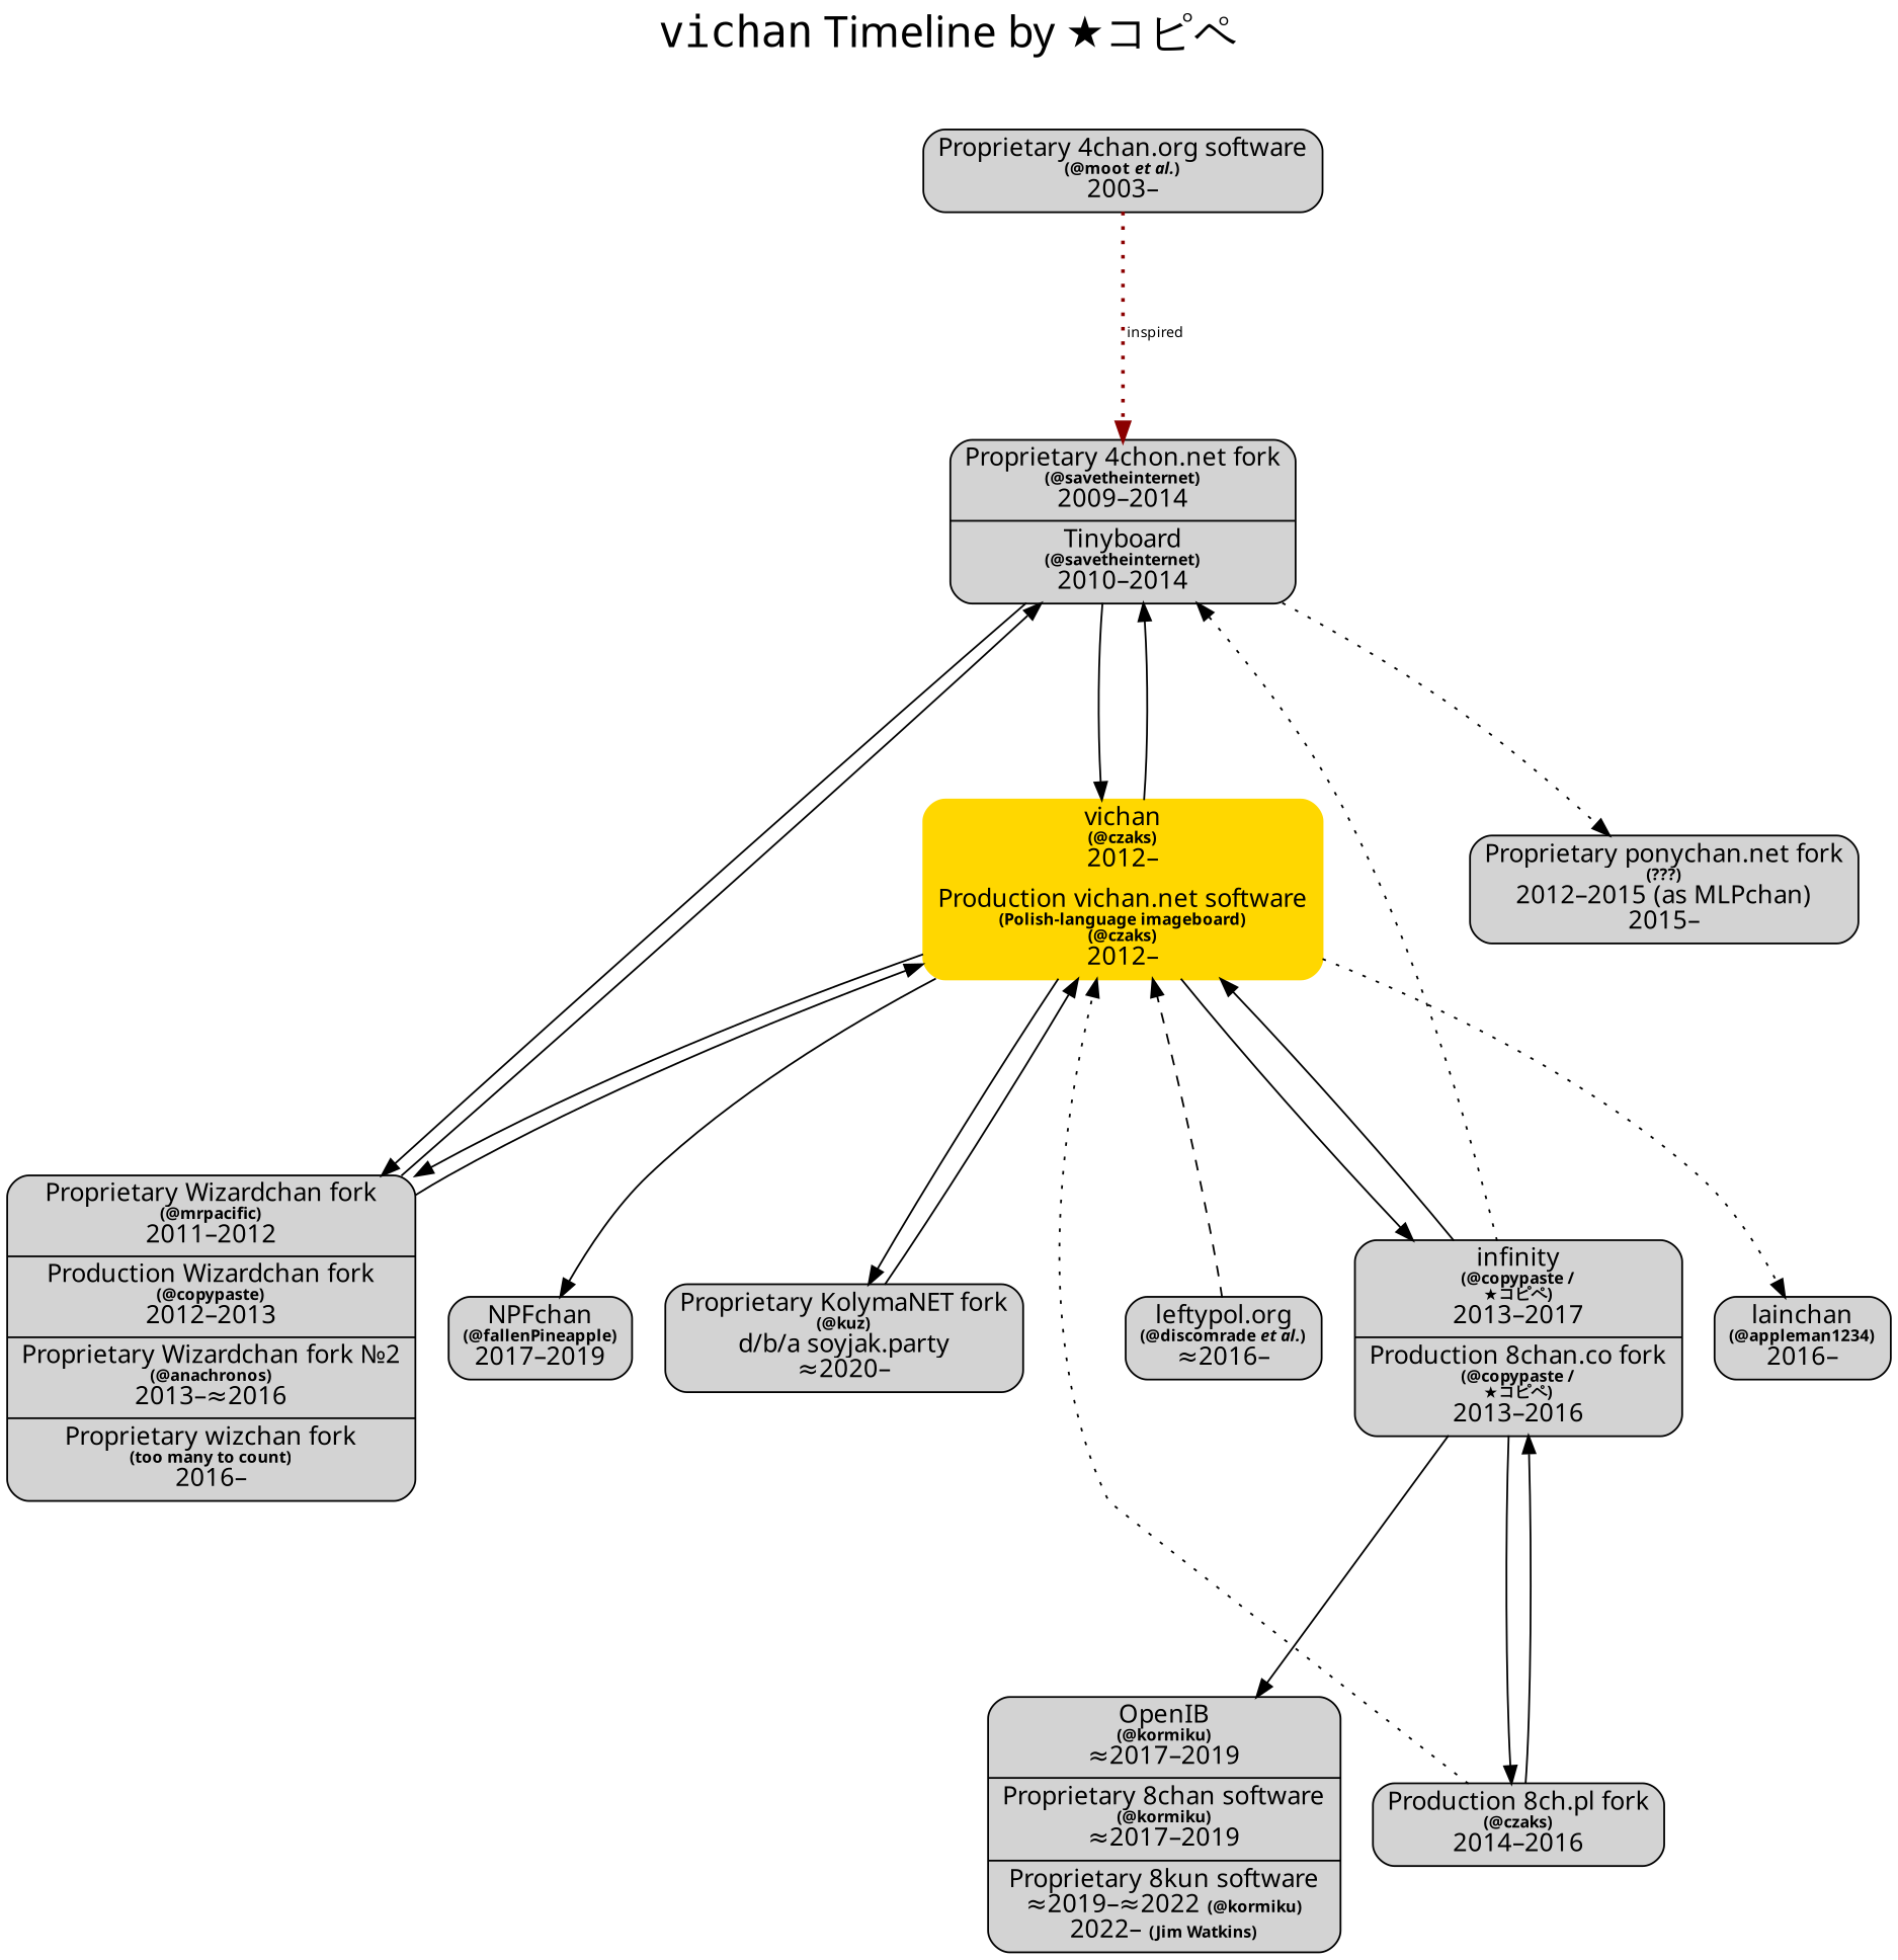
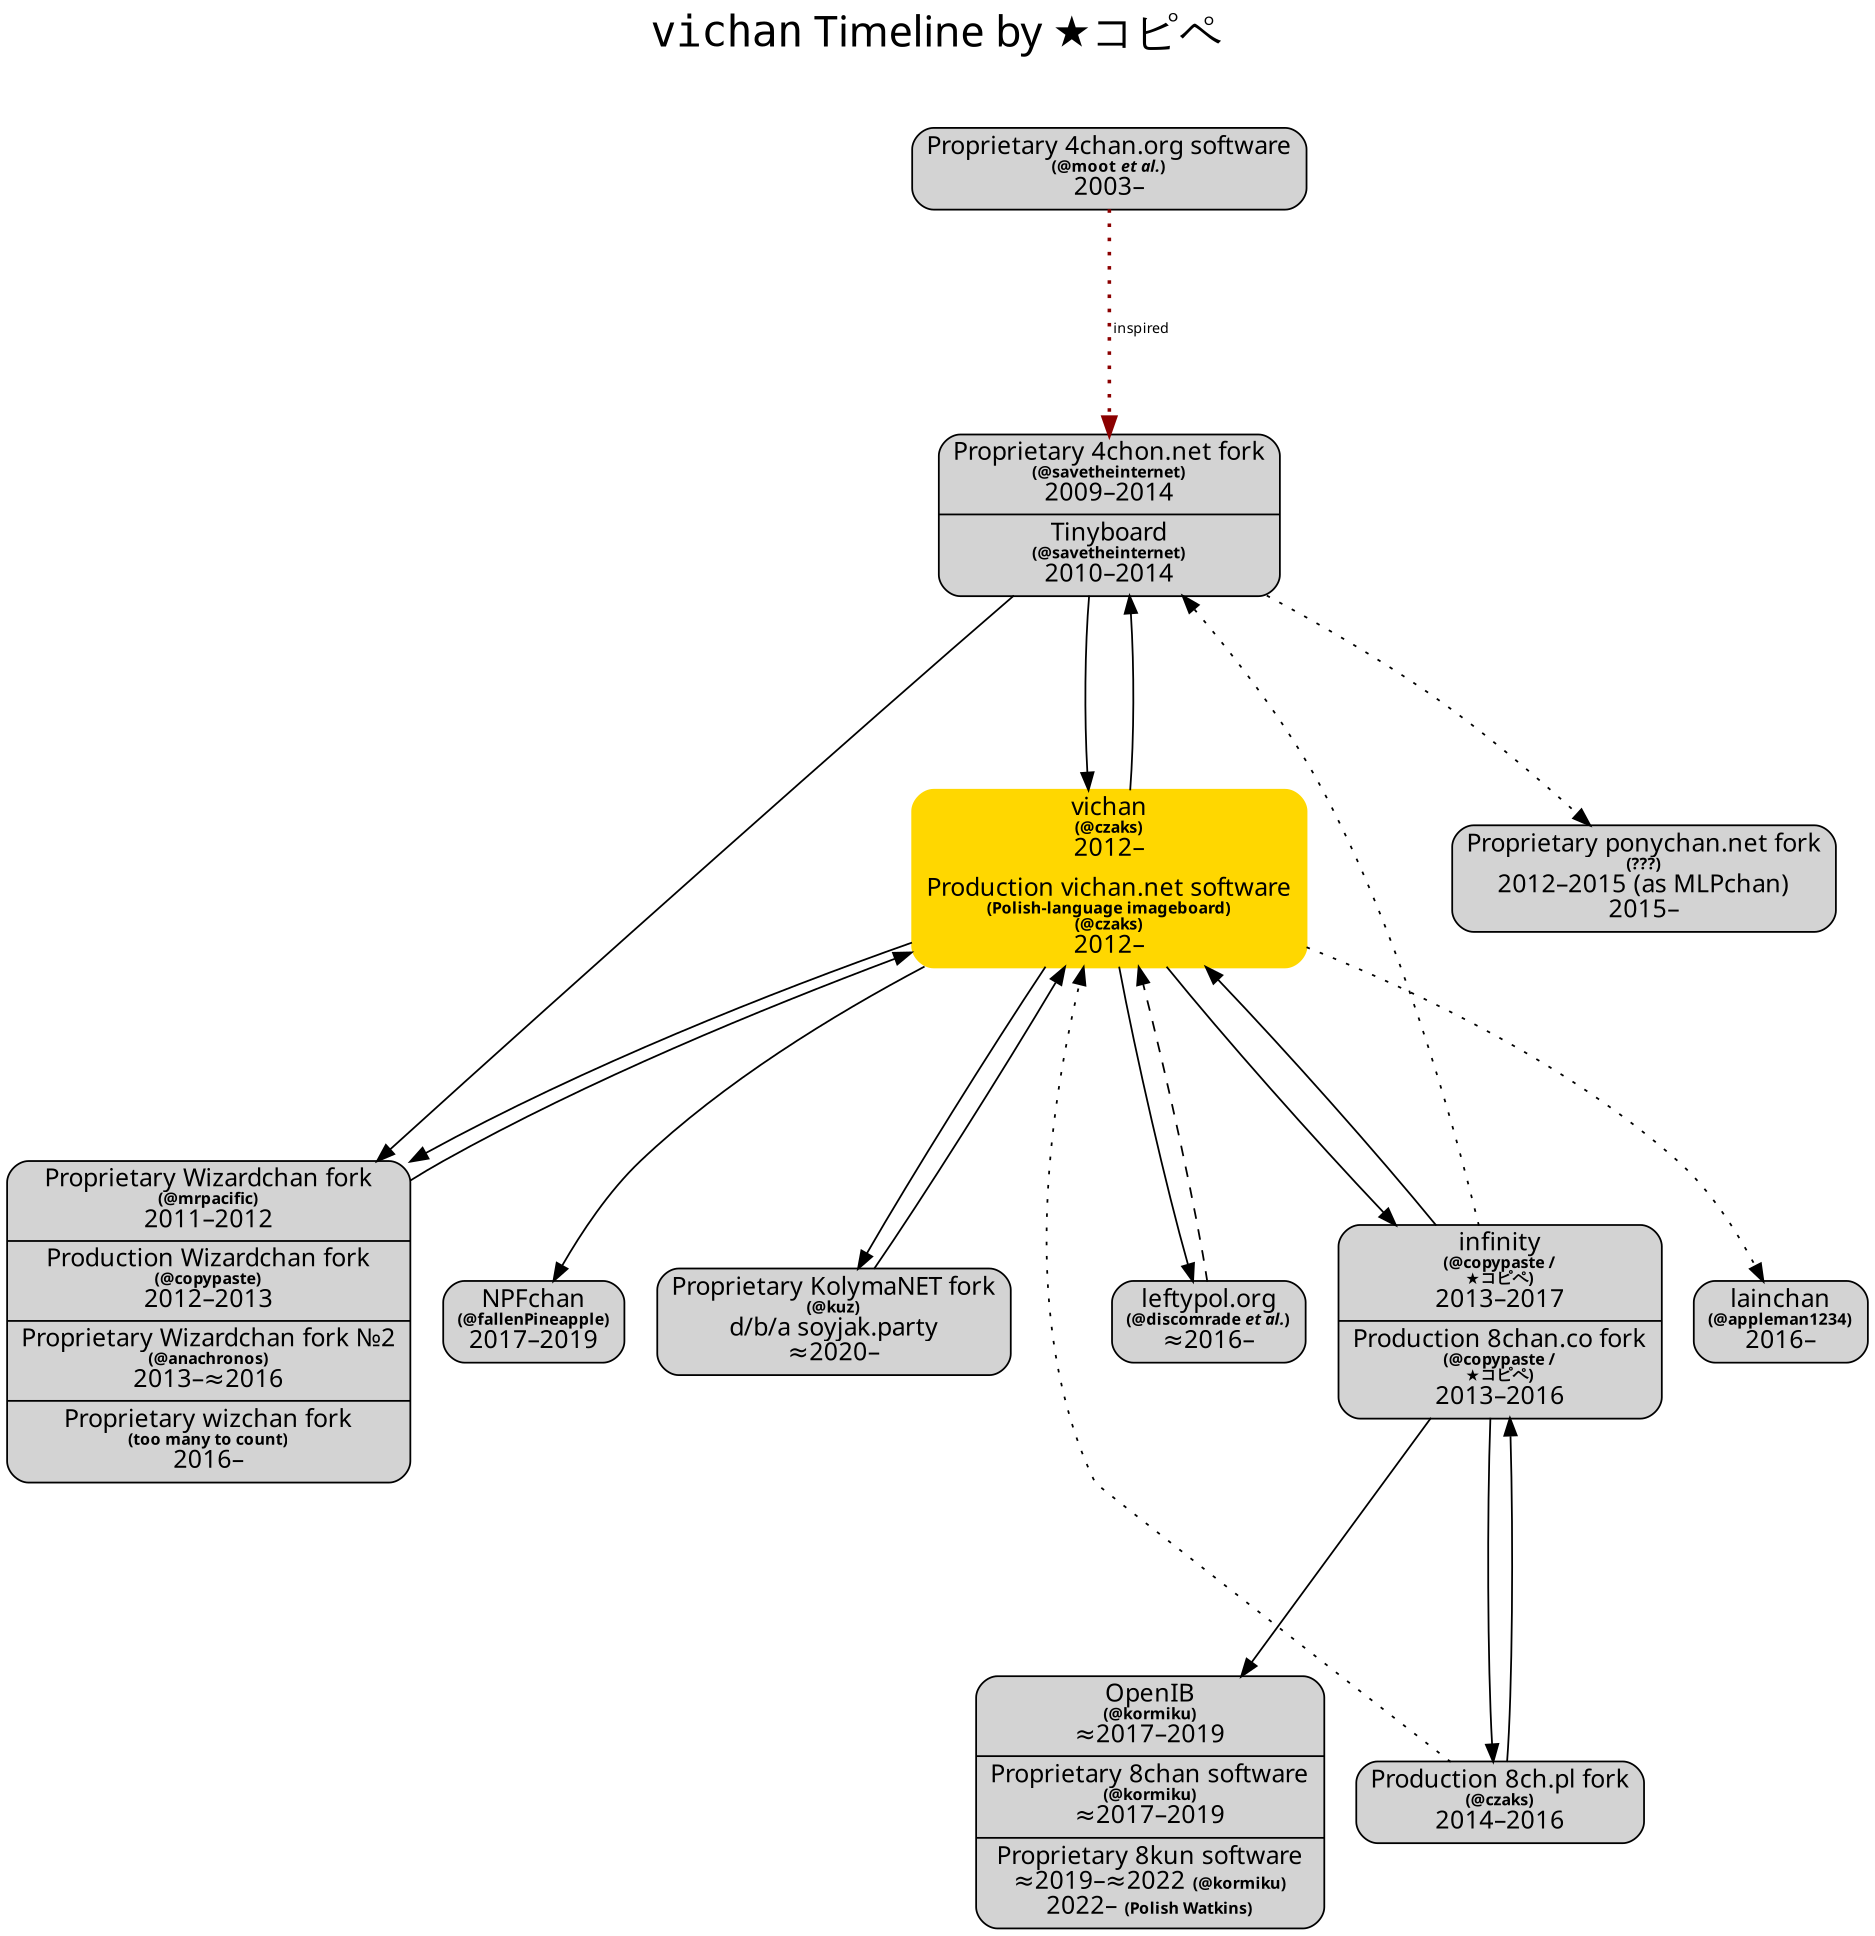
  digraph {
    color=none
    fontname="sans-serif"
    fontsize=24
    label=<<FONT FACE="monospace">vichan</FONT>&nbsp;Timeline by ★コピペ>
    labelloc=t
    ranksep=1.5
    root=fourchan
    shape=none
    node [fontname="sans-serif" shape=record style="rounded,filled"]
    edge [fontname="sans-serif" fontsize=8]
    n1 [label=<Proprietary 4chan.org software<BR/><B><FONT POINT-SIZE="9">(@moot&nbsp;<I>et al.</I>)</FONT></B><BR/>2003–>]
    n2 [label=<{Proprietary 4chon.net fork<BR/><B><FONT POINT-SIZE="9">(@savetheinternet)</FONT></B><BR/>2009–2014|Tinyboard<BR/><B><FONT POINT-SIZE="9">(@savetheinternet)</FONT></B><BR/>2010–2014}>]
    n3 [color=gold label=<{vichan<BR/><B><FONT POINT-SIZE="9">(@czaks)</FONT></B><BR/>2012–|Production vichan.net software<BR/><B><FONT POINT-SIZE="9">(Polish-language imageboard)<BR/>(@czaks)</FONT></B><BR/>2012–}>]
    n4 [label=<Proprietary ponychan.net fork<BR/><B><FONT POINT-SIZE="9">(???)</FONT></B><BR/>2012–2015 (as MLPchan)<BR/>2015–>]
    n5 [label=<{Proprietary Wizardchan fork<BR/><B><FONT POINT-SIZE="9">(@mrpacific)</FONT></B><BR/>2011–2012<BR/> | Production Wizardchan fork<BR/><B><FONT POINT-SIZE="9">(@copypaste)</FONT></B><BR/>2012–2013|Proprietary Wizardchan fork №2<BR/><B><FONT POINT-SIZE="9">(@anachronos)</FONT></B><BR/>2013–≈2016<BR/>|Proprietary wizchan fork<BR/><B><FONT POINT-SIZE="9">(too many to count)</FONT></B><BR/>2016–}>]
    n6 [label=<leftypol.org<BR/><B><FONT POINT-SIZE="9">(@discomrade&nbsp;<I>et al.</I>)</FONT></B><BR/>≈2016–>]
    n7 [label=<{infinity<BR/><B><FONT POINT-SIZE="9">(@copypaste /<BR/>★コピペ)</FONT></B><BR/>2013–2017|Production 8chan.co fork<BR/><B><FONT POINT-SIZE="9">(@copypaste /<BR/>★コピペ)</FONT></B><BR/>2013–2016}>]
    n8 [label=<lainchan<BR/><B><FONT POINT-SIZE="9">(@appleman1234)</FONT></B><BR/>2016–>]
    n9 [label=<NPFchan<BR/><B><FONT POINT-SIZE="9">(@fallenPineapple)</FONT></B><BR/>2017–2019>]
    n10 [label=<Proprietary KolymaNET fork<BR/><B><FONT POINT-SIZE="9">(@kuz)</FONT></B><BR/>d/b/a soyjak.party<BR/>≈2020–>]
    n11 [label=<Production 8ch.pl fork<BR/><B><FONT POINT-SIZE="9">(@czaks)</FONT></B><BR/>2014–2016>]
-   n12 [label=<{OpenIB<BR/><B><FONT POINT-SIZE="9">(@kormiku)</FONT></B><BR/>≈2017–2019|Proprietary 8chan software<BR/><B><FONT POINT-SIZE="9">(@kormiku)</FONT></B><BR/>≈2017–2019|Proprietary 8kun software<BR/>≈2019–≈2022&nbsp;<B><FONT POINT-SIZE="9">(@kormiku)</FONT></B><BR/>2022–&nbsp;<B><FONT POINT-SIZE="9">(Jim Watkins)</FONT></B>}>]
+   n12 [label=<{OpenIB<BR/><B><FONT POINT-SIZE="9">(@kormiku)</FONT></B><BR/>≈2017–2019|Proprietary 8chan software<BR/><B><FONT POINT-SIZE="9">(@kormiku)</FONT></B><BR/>≈2017–2019|Proprietary 8kun software<BR/>≈2019–≈2022&nbsp;<B><FONT POINT-SIZE="9">(@kormiku)</FONT></B><BR/>2022–&nbsp;<B><FONT POINT-SIZE="9">(Polish Watkins)</FONT></B>}>]
    n1 -> n2 [color=darkred label=<<BR/>&nbsp;inspired&nbsp;> penwidth=2 style=dotted weight=100]
    n1 -> n2 [style=invis]
    n2 -> n3
    n2 -> n3 [style=invis]
    n2 -> n4 [style=dotted]
    n2 -> n5
    n3 -> n2
    n3 -> n5
+   n3 -> n6
    n3 -> n7
    n3 -> n7 [style=invis]
    n3 -> n8 [style=dotted]
    n3 -> n9
    n3 -> n10
-   n5 -> n2
    n5 -> n3
    n6 -> n3 [style=dashed]
    n7 -> n2 [style=dotted]
    n7 -> n3
    n7 -> n11
    n7 -> n12
    n10 -> n3
    n11 -> n3 [style=dotted]
    n11 -> n7
  }
